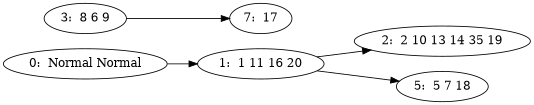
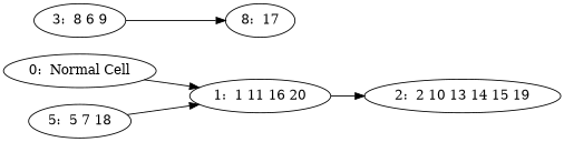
  digraph {
    rankdir=LR
-   "0:  Normal Cell" [label="0:  Normal Normal"]
+   "0:  Normal Cell"
    "1:  1 11 16 20"
-   "2:  2 10 13 14 15 19" [label="2:  2 10 13 14 35 19"]
+   "2:  2 10 13 14 15 19"
    "5:  5 7 18"
    n5 [label="3:  8 6 9"]
-   "7:  17"
+   "7:  17" [label="8:  17"]
    "0:  Normal Cell" -> "1:  1 11 16 20"
    "1:  1 11 16 20" -> "2:  2 10 13 14 15 19"
-   "1:  1 11 16 20" -> "5:  5 7 18"
+   "5:  5 7 18" -> "1:  1 11 16 20"
    n5 -> "7:  17"
  }
